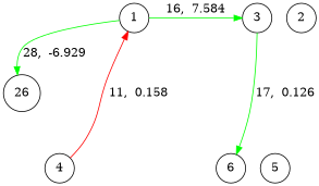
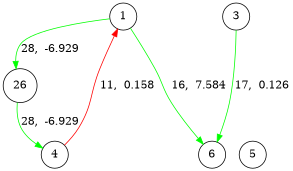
  digraph {
    rankdir=TB
    node [shape=circle]
    edge [color=green penwidth=1.0]
    1
    3
-   2
    26
    6
    4
    5
    subgraph sub_1 {
      rank=same
      1
      3
-     2
    }
    subgraph sub_2 {
      rank=same
      26
    }
    subgraph sub_3 {
      rank=same
      6
      4
      5
    }
    1 -> 26 [label="28,  -6.929"]
-   1 -> 3 [label="16,  7.584"]
+   1 -> 6 [label="16,  7.584"]
    3 -> 6 [label="17,  0.126"]
+   26 -> 4 [label="28,  -6.929"]
    4 -> 1 [color=red label="11,  0.158"]
  }
